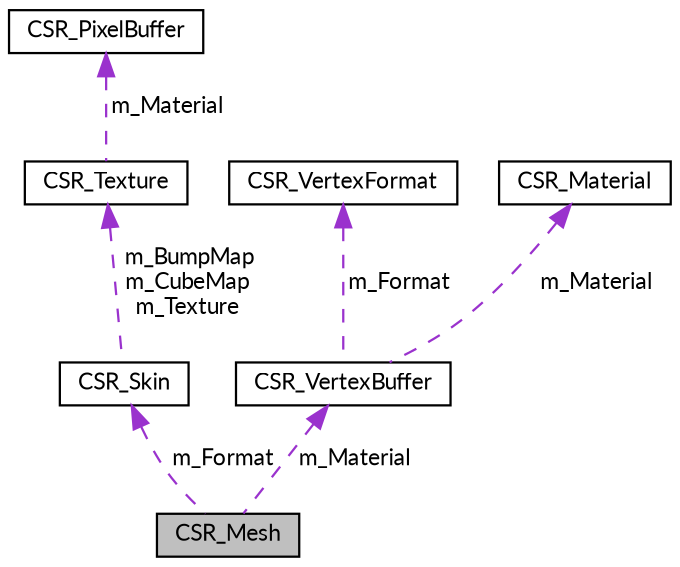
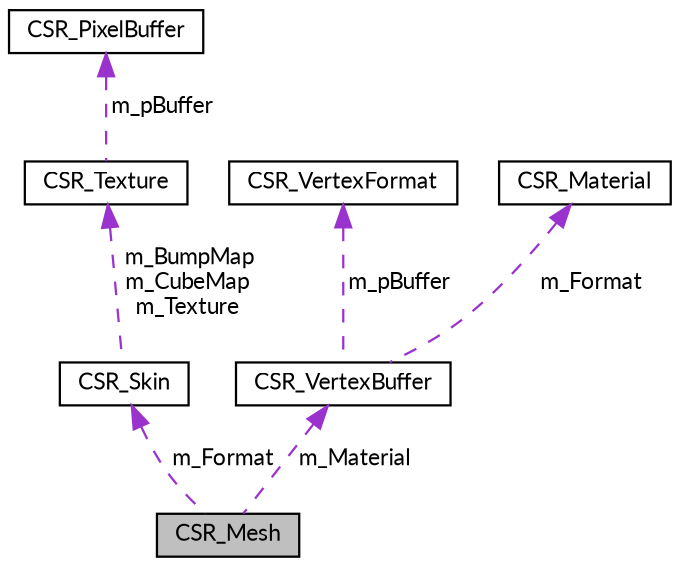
  digraph {
    fontname=Lato
    node [color=black fillcolor=white fontname=Lato fontsize=10 shape=record style=filled]
    edge [color=darkorchid3 dir=back fontname=Lato fontsize=10 labelfontname=Helvetica labelfontsize=10 style=dashed]
    n1 [fillcolor=grey75 fontcolor=black height=0.2 label=CSR_Mesh width=0.4]
    n2 [height=0.2 label=CSR_Skin width=0.4]
    n3 [height=0.2 label=CSR_Texture width=0.4]
    n4 [height=0.2 label=CSR_PixelBuffer width=0.4]
    n5 [height=0.2 label=CSR_VertexBuffer width=0.4]
    n6 [height=0.2 label=CSR_VertexFormat width=0.4]
    n7 [height=0.2 label=CSR_Material width=0.4]
    n2 -> n1 [label=" m_Format"]
    n3 -> n2 [label=" m_BumpMap\nm_CubeMap\nm_Texture"]
-   n4 -> n3 [label=" m_Material"]
+   n4 -> n3 [label=" m_pBuffer"]
    n5 -> n1 [label=" m_Material"]
-   n6 -> n5 [label=" m_Format"]
-   n7 -> n5 [label=" m_Material"]
+   n6 -> n5 [label=" m_pBuffer"]
+   n7 -> n5 [label=" m_Format"]
  }
